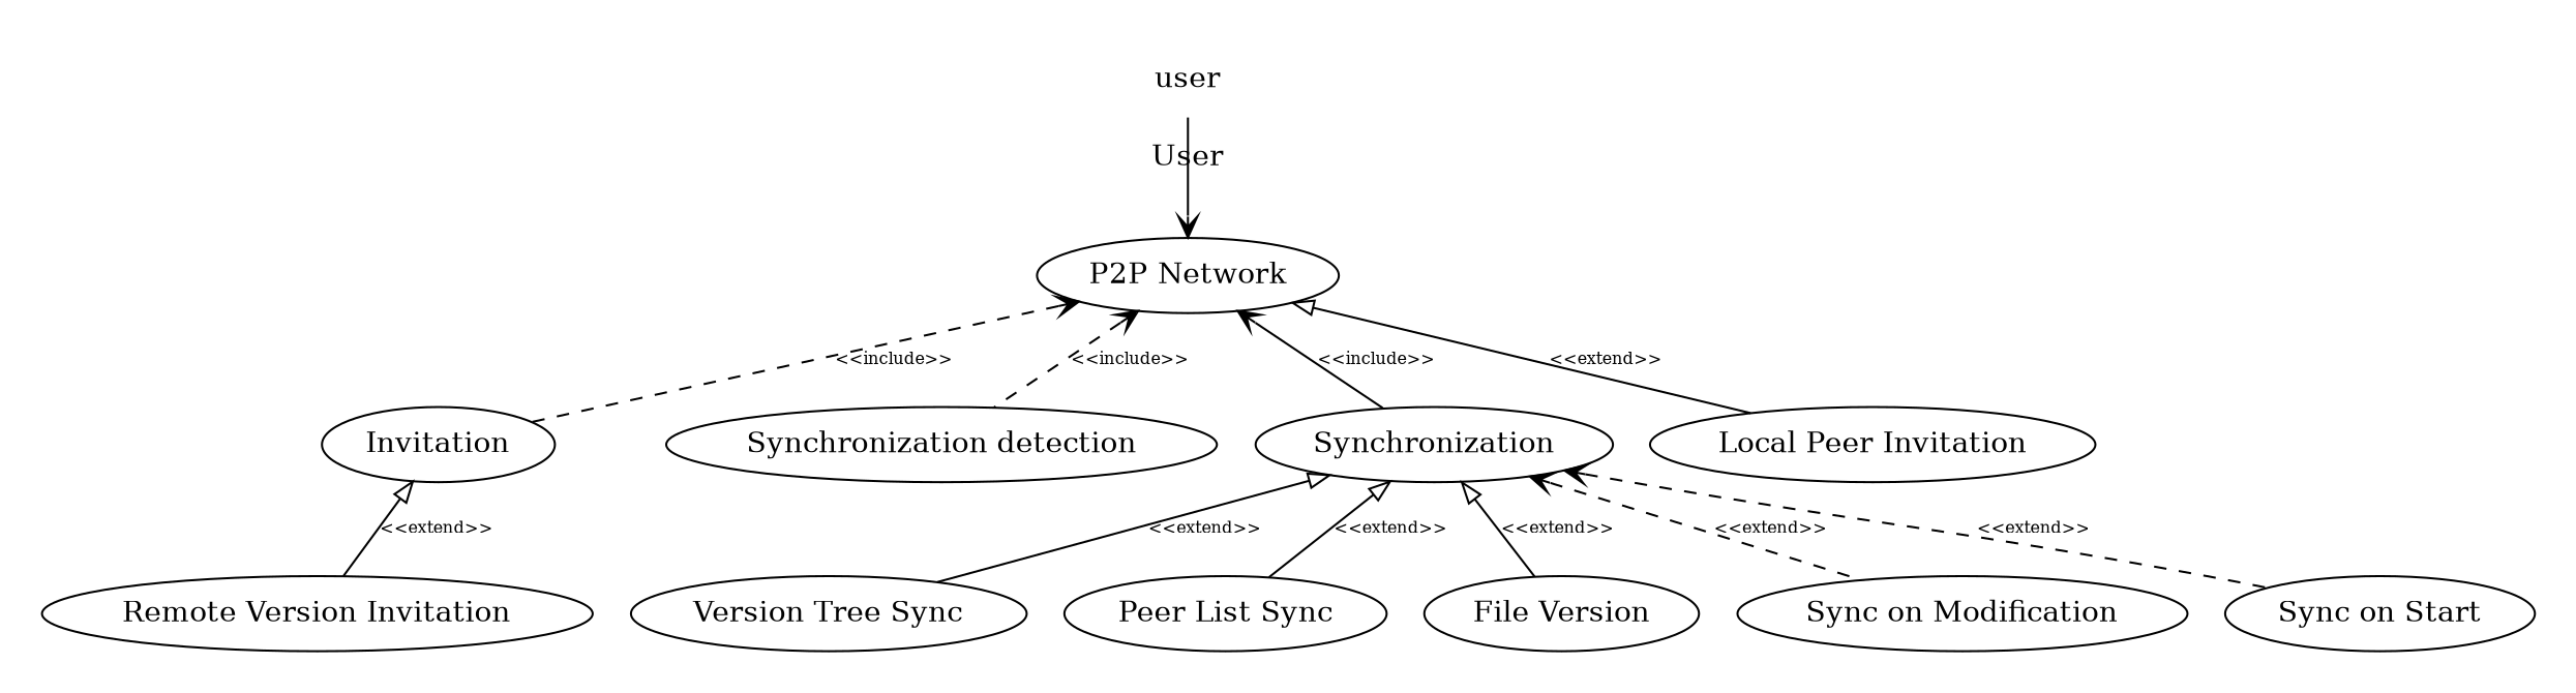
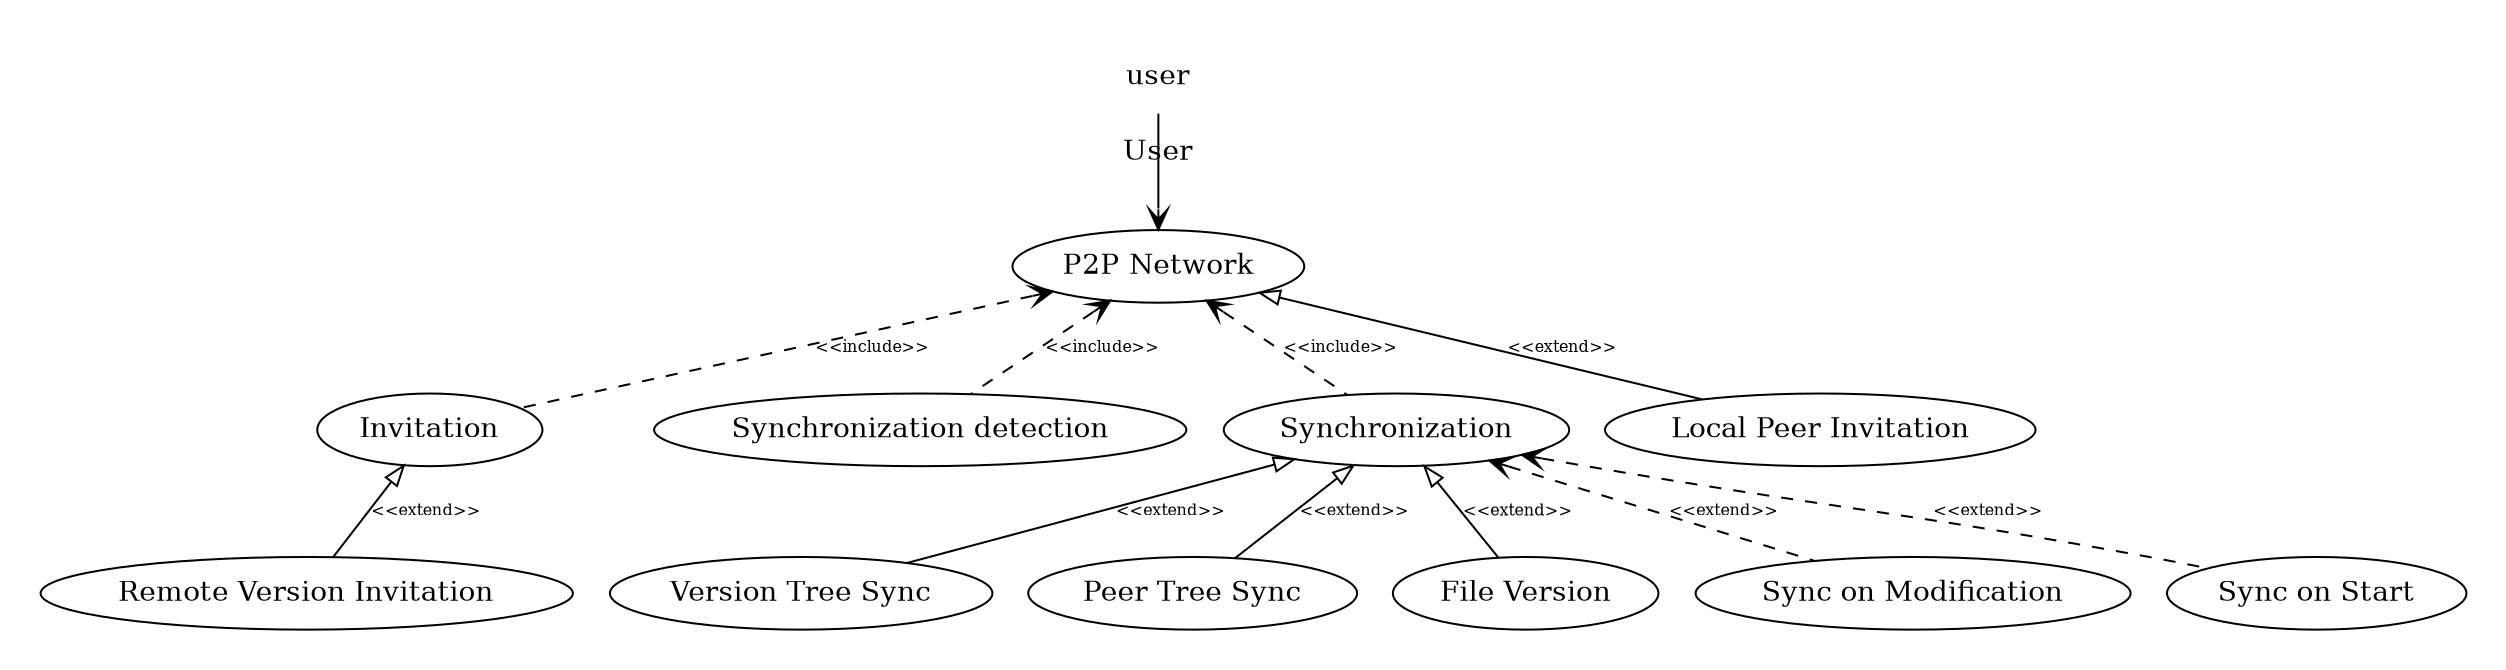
  digraph {
    labelloc=b
    peripheries=0
    rankdir=TB
    edge [arrowhead=vee arrowtail=vee dir=back fontsize=8 style=dashed]
    n1 [label="P2P Network"]
    Invitation
    n3 [label="Synchronization detection"]
    Synchronization
    "Local Peer Invitation"
    n6 [label="Remote Version Invitation"]
    "Version Tree Sync"
-   "Peer List Sync"
+   "Peer List Sync" [label="Peer Tree Sync"]
    n9 [label="File Version"]
    "Sync on Modification"
    "Sync on Start"
    user [peripheries=0]
    subgraph cluster_1 {
      n1
      Invitation
      n3
      Synchronization
      "Local Peer Invitation"
      n6
      "Version Tree Sync"
      "Peer List Sync"
      n9
      "Sync on Modification"
      "Sync on Start"
    }
    subgraph cluster_2 {
      label=User
      user
    }
    n1 -> Invitation [label="<<include>>"]
    n1 -> n3 [label="<<include>>"]
-   n1 -> Synchronization [label="<<include>>" style=solid]
+   n1 -> Synchronization [label="<<include>>"]
    n1 -> "Local Peer Invitation" [arrowtail=oarrow label="<<extend>>" style=solid]
    Invitation -> n6 [arrowtail=oarrow label="<<extend>>" style=solid]
    Synchronization -> "Version Tree Sync" [arrowtail=oarrow label="<<extend>>" style=solid]
    Synchronization -> "Peer List Sync" [arrowtail=oarrow label="<<extend>>" style=solid]
    Synchronization -> n9 [arrowtail=oarrow label="<<extend>>" style=solid]
    Synchronization -> "Sync on Modification" [label="<<extend>>"]
    Synchronization -> "Sync on Start" [label="<<extend>>"]
    user -> n1 [arrowtail="" dir="" fontsize="" style=""]
  }
